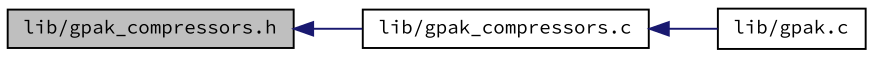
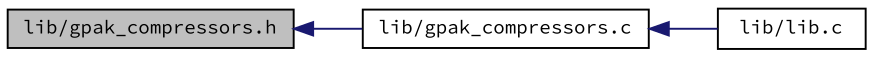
  digraph {
    fontname="Source Code Pro"
    rankdir=LR
    node [color=black fillcolor=white fontname="Source Code Pro" fontsize=10 shape=record style=filled]
    edge [color=midnightblue dir=back fontname="Source Code Pro" fontsize=10 labelfontname=Helvetica labelfontsize=10 style=solid]
    n1 [fillcolor=grey75 fontcolor=black height=0.2 label="lib/gpak_compressors.h" width=0.4]
    n2 [height=0.2 label="lib/gpak_compressors.c" width=0.4]
-   n3 [height=0.2 label="lib/gpak.c" width=0.4]
+   n3 [height=0.2 label="lib/lib.c" width=0.4]
    n1 -> n2
    n2 -> n3
  }
